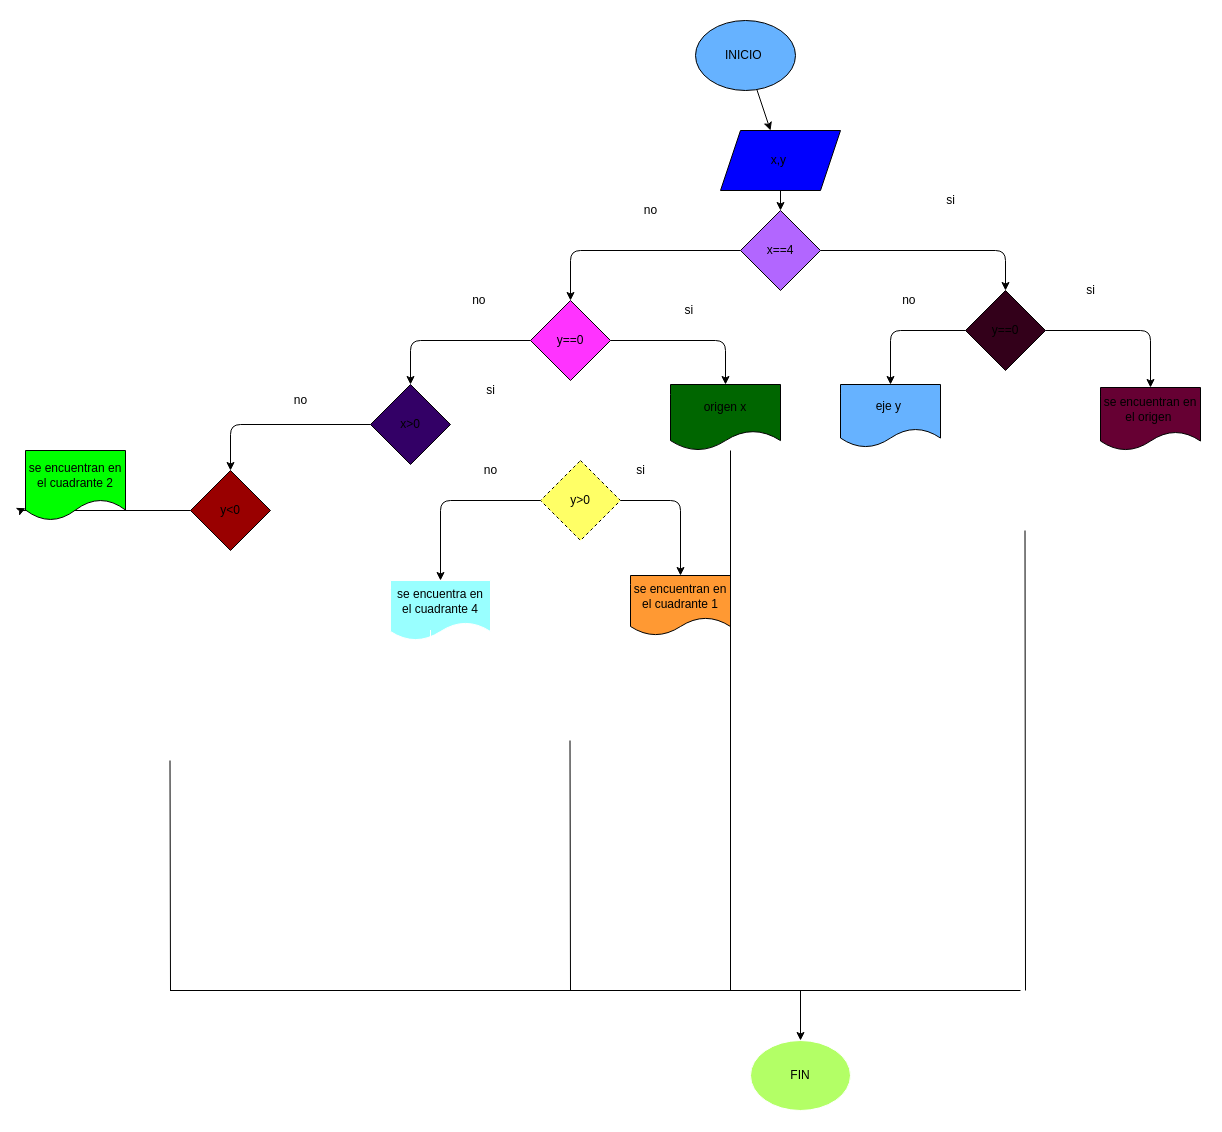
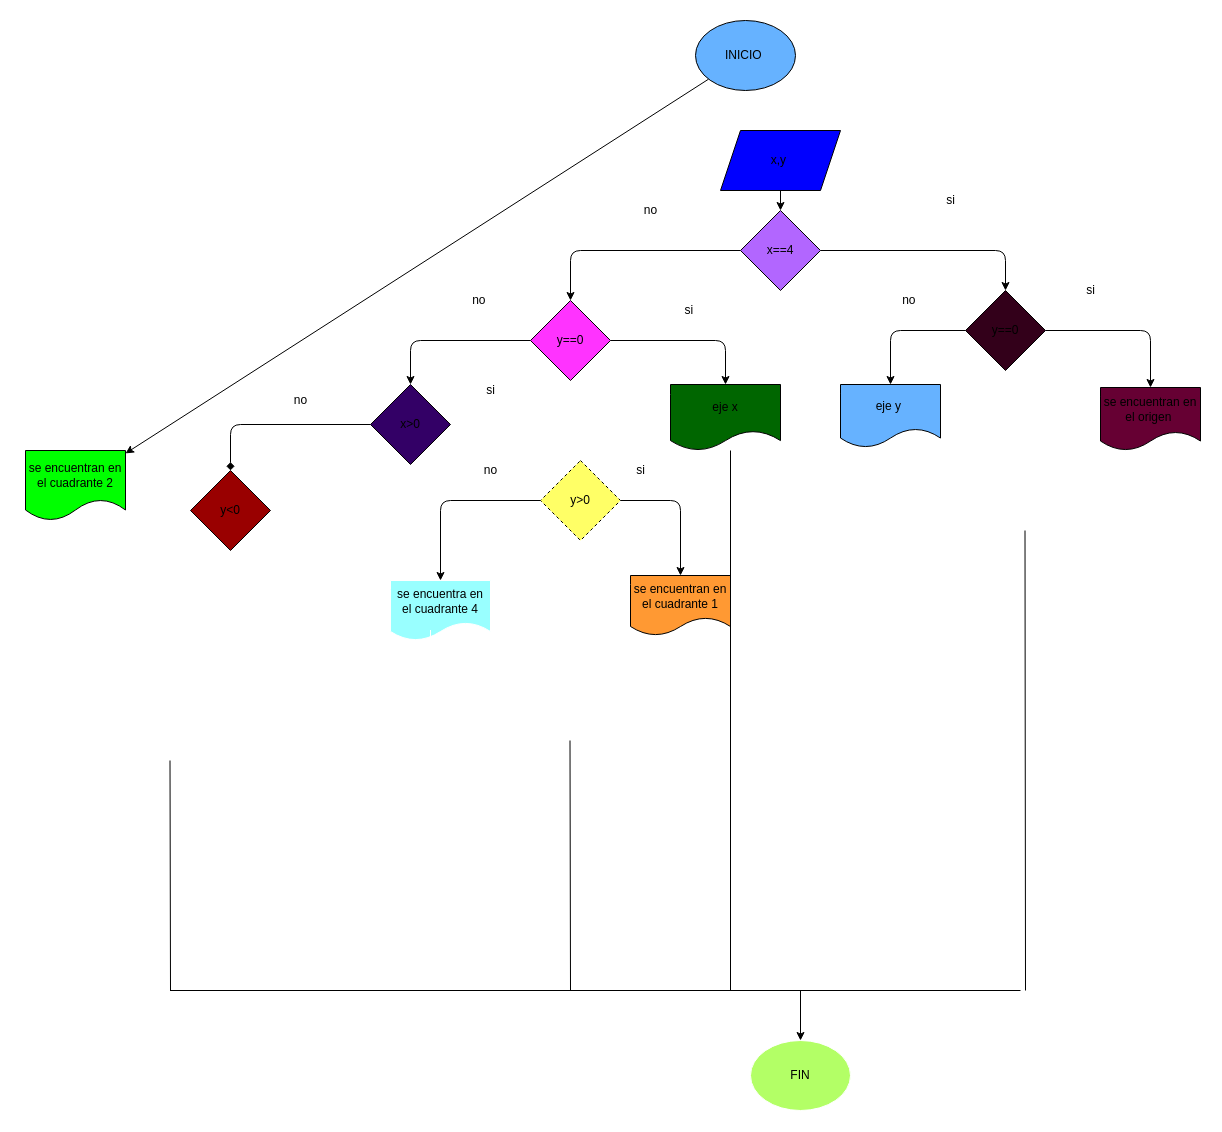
  <mxCell id="0" />
  <mxCell id="1" parent="0" />
- <mxCell id="2" value="" style="edgeStyle=none;html=1;" edge="1" parent="1" source="3" target="5"><mxGeometry relative="1" as="geometry" /></mxCell>
+ <mxCell id="2" value="" style="edgeStyle=none;html=1;" edge="1" parent="1" source="3" target="29"><mxGeometry relative="1" as="geometry" /></mxCell>
  <mxCell id="3" value="INICIO&amp;nbsp;" style="ellipse;whiteSpace=wrap;html=1;fillColor=#66B2FF;" vertex="1" parent="1"><mxGeometry x="695" y="20" width="100" height="70" as="geometry" /></mxCell>
  <mxCell id="4" value="" style="edgeStyle=none;html=1;" edge="1" parent="1" source="5" target="8"><mxGeometry relative="1" as="geometry" /></mxCell>
  <mxCell id="5" value="x,y&amp;nbsp;" style="shape=parallelogram;perimeter=parallelogramPerimeter;whiteSpace=wrap;html=1;fixedSize=1;strokeColor=#000000;fillColor=#0000FF;" vertex="1" parent="1"><mxGeometry x="720" y="130" width="120" height="60" as="geometry" /></mxCell>
  <mxCell id="6" value="" style="edgeStyle=none;html=1;" edge="1" parent="1" source="8" target="11"><mxGeometry relative="1" as="geometry"><Array as="points"><mxPoint x="570" y="250" /></Array></mxGeometry></mxCell>
  <mxCell id="7" value="" style="edgeStyle=none;html=1;" edge="1" parent="1" source="8" target="14"><mxGeometry relative="1" as="geometry"><Array as="points"><mxPoint x="1005" y="250" /></Array></mxGeometry></mxCell>
  <mxCell id="8" value="x==4" style="rhombus;whiteSpace=wrap;html=1;fillColor=#B266FF;" vertex="1" parent="1"><mxGeometry x="740" y="210" width="80" height="80" as="geometry" /></mxCell>
  <mxCell id="9" value="" style="edgeStyle=none;html=1;" edge="1" parent="1" source="11" target="15"><mxGeometry relative="1" as="geometry"><Array as="points"><mxPoint x="725" y="340" /></Array></mxGeometry></mxCell>
  <mxCell id="10" value="" style="edgeStyle=none;html=1;" edge="1" parent="1" source="11" target="17"><mxGeometry relative="1" as="geometry"><Array as="points"><mxPoint x="410" y="340" /></Array></mxGeometry></mxCell>
  <mxCell id="11" value="y==0" style="rhombus;whiteSpace=wrap;html=1;fillColor=#FF33FF;" vertex="1" parent="1"><mxGeometry x="530" y="300" width="80" height="80" as="geometry" /></mxCell>
  <mxCell id="12" value="" style="edgeStyle=none;html=1;" edge="1" parent="1" source="14" target="18"><mxGeometry relative="1" as="geometry"><Array as="points"><mxPoint x="890" y="330" /></Array></mxGeometry></mxCell>
  <mxCell id="13" value="" style="edgeStyle=none;html=1;" edge="1" parent="1" source="14" target="19"><mxGeometry relative="1" as="geometry"><Array as="points"><mxPoint x="1150" y="330" /></Array></mxGeometry></mxCell>
  <mxCell id="14" value="y==0" style="rhombus;whiteSpace=wrap;html=1;fillColor=#33001A;" vertex="1" parent="1"><mxGeometry x="965" y="290" width="80" height="80" as="geometry" /></mxCell>
- <mxCell id="15" value="origen x" style="shape=document;whiteSpace=wrap;html=1;boundedLbl=1;fillColor=#006600;" vertex="1" parent="1"><mxGeometry x="670" y="384" width="110" height="66" as="geometry" /></mxCell>
- <mxCell id="16" value="" style="edgeStyle=none;html=1;" edge="1" parent="1" source="17" target="22"><mxGeometry relative="1" as="geometry"><Array as="points"><mxPoint x="230" y="424" /></Array></mxGeometry></mxCell>
+ <mxCell id="15" value="eje x" style="shape=document;whiteSpace=wrap;html=1;boundedLbl=1;fillColor=#006600;" vertex="1" parent="1"><mxGeometry x="670" y="384" width="110" height="66" as="geometry" /></mxCell>
+ <mxCell id="16" value="" style="edgeStyle=none;html=1;endArrow=diamond;" edge="1" parent="1" source="17" target="22"><mxGeometry relative="1" as="geometry"><Array as="points"><mxPoint x="230" y="424" /></Array></mxGeometry></mxCell>
  <mxCell id="17" value="x&amp;gt;0" style="rhombus;whiteSpace=wrap;html=1;fillColor=#330066;" vertex="1" parent="1"><mxGeometry x="370" y="384" width="80" height="80" as="geometry" /></mxCell>
  <mxCell id="18" value="eje y&amp;nbsp;" style="shape=document;whiteSpace=wrap;html=1;boundedLbl=1;fillColor=#66B2FF;" vertex="1" parent="1"><mxGeometry x="840" y="384" width="100" height="63" as="geometry" /></mxCell>
  <mxCell id="19" value="se encuentran en el origen&amp;nbsp;" style="shape=document;whiteSpace=wrap;html=1;boundedLbl=1;fillColor=#660033;" vertex="1" parent="1"><mxGeometry x="1100" y="387" width="100" height="63" as="geometry" /></mxCell>
  <mxCell id="20" value="" style="shape=partialRectangle;whiteSpace=wrap;html=1;bottom=1;right=1;left=1;top=0;fillColor=none;routingCenterX=-0.5;strokeColor=#FFFFFF;" vertex="1" parent="1"><mxGeometry x="890" y="440" width="270" height="90" as="geometry" /></mxCell>
- <mxCell id="21" value="" style="edgeStyle=none;html=1;" edge="1" parent="1" source="22" target="29"><mxGeometry relative="1" as="geometry"><Array as="points"><mxPoint x="20" y="510" /></Array></mxGeometry></mxCell>
  <mxCell id="22" value="y&amp;lt;0" style="rhombus;whiteSpace=wrap;html=1;fillColor=#990000;" vertex="1" parent="1"><mxGeometry x="190" y="470" width="80" height="80" as="geometry" /></mxCell>
  <mxCell id="23" value="" style="edgeStyle=none;html=1;" edge="1" parent="1" source="25" target="26"><mxGeometry relative="1" as="geometry"><Array as="points"><mxPoint x="680" y="500" /></Array></mxGeometry></mxCell>
  <mxCell id="24" value="" style="edgeStyle=none;html=1;" edge="1" parent="1" source="25"><mxGeometry relative="1" as="geometry"><mxPoint x="440" y="580" as="targetPoint" /><Array as="points"><mxPoint x="440" y="500" /></Array></mxGeometry></mxCell>
  <mxCell id="25" value="y&amp;gt;0" style="rhombus;whiteSpace=wrap;html=1;fillColor=#FFFF66;dashed=1;" vertex="1" parent="1"><mxGeometry x="540" y="460" width="80" height="80" as="geometry" /></mxCell>
  <mxCell id="26" value="se encuentran en el cuadrante 1" style="shape=document;whiteSpace=wrap;html=1;boundedLbl=1;fillColor=#FF9933;" vertex="1" parent="1"><mxGeometry x="630" y="575" width="100" height="60" as="geometry" /></mxCell>
  <mxCell id="27" value="se encuentra en el cuadrante 4" style="shape=document;whiteSpace=wrap;html=1;boundedLbl=1;strokeColor=#FFFFFF;fillColor=#99FFFF;" vertex="1" parent="1"><mxGeometry x="390" y="580" width="100" height="60" as="geometry" /></mxCell>
  <mxCell id="28" value="" style="shape=partialRectangle;whiteSpace=wrap;html=1;bottom=1;right=1;left=1;top=0;fillColor=none;routingCenterX=-0.5;strokeColor=#FFFFFF;" vertex="1" parent="1"><mxGeometry x="430" y="630" width="270" height="110" as="geometry" /></mxCell>
  <mxCell id="29" value="se encuentran en el cuadrante 2" style="shape=document;whiteSpace=wrap;html=1;boundedLbl=1;fillColor=#00FF00;" vertex="1" parent="1"><mxGeometry x="25" y="450" width="100" height="70" as="geometry" /></mxCell>
  <mxCell id="30" value="" style="shape=partialRectangle;whiteSpace=wrap;html=1;bottom=1;right=1;left=1;top=0;fillColor=none;routingCenterX=-0.5;strokeColor=#FFFFFF;" vertex="1" parent="1"><mxGeometry x="20" y="640" width="300" height="120" as="geometry" /></mxCell>
  <mxCell id="31" value="" style="endArrow=none;html=1;" edge="1" parent="1"><mxGeometry width="50" height="50" relative="1" as="geometry"><mxPoint x="730" y="450" as="sourcePoint" /><mxPoint x="730" y="990" as="targetPoint" /></mxGeometry></mxCell>
  <mxCell id="32" value="" style="endArrow=none;html=1;" edge="1" parent="1"><mxGeometry width="50" height="50" relative="1" as="geometry"><mxPoint x="1024.5" y="530" as="sourcePoint" /><mxPoint x="1025" y="990" as="targetPoint" /></mxGeometry></mxCell>
  <mxCell id="33" value="" style="endArrow=none;html=1;" edge="1" parent="1"><mxGeometry width="50" height="50" relative="1" as="geometry"><mxPoint x="569.5" y="740" as="sourcePoint" /><mxPoint x="570" y="990" as="targetPoint" /></mxGeometry></mxCell>
  <mxCell id="34" value="" style="endArrow=none;html=1;" edge="1" parent="1"><mxGeometry width="50" height="50" relative="1" as="geometry"><mxPoint x="169.5" y="760" as="sourcePoint" /><mxPoint x="170" y="990" as="targetPoint" /></mxGeometry></mxCell>
  <mxCell id="35" value="" style="endArrow=none;html=1;" edge="1" parent="1"><mxGeometry width="50" height="50" relative="1" as="geometry"><mxPoint x="169.5" y="990" as="sourcePoint" /><mxPoint x="1020" y="990" as="targetPoint" /></mxGeometry></mxCell>
  <mxCell id="36" value="FIN" style="ellipse;whiteSpace=wrap;html=1;strokeColor=#FFFFFF;fillColor=#B3FF66;" vertex="1" parent="1"><mxGeometry x="750" y="1040" width="100" height="70" as="geometry" /></mxCell>
  <mxCell id="37" value="" style="endArrow=classic;html=1;" edge="1" parent="1"><mxGeometry width="50" height="50" relative="1" as="geometry"><mxPoint x="800" y="990" as="sourcePoint" /><mxPoint x="800" y="1040" as="targetPoint" /></mxGeometry></mxCell>
  <mxCell id="38" value="&amp;nbsp;no&amp;nbsp;" style="text;html=1;align=center;verticalAlign=middle;resizable=0;points=[];autosize=1;strokeColor=none;fillColor=none;" vertex="1" parent="1"><mxGeometry x="630" y="195" width="40" height="30" as="geometry" /></mxCell>
  <mxCell id="39" value="si" style="text;html=1;align=center;verticalAlign=middle;resizable=0;points=[];autosize=1;strokeColor=none;fillColor=none;" vertex="1" parent="1"><mxGeometry x="935" y="185" width="30" height="30" as="geometry" /></mxCell>
  <mxCell id="40" value="no&amp;nbsp;" style="text;html=1;align=center;verticalAlign=middle;resizable=0;points=[];autosize=1;strokeColor=none;fillColor=none;" vertex="1" parent="1"><mxGeometry y="285" width="40" height="30" as="geometry" x="460" /></mxCell>
  <mxCell id="41" value="si&amp;nbsp;" style="text;html=1;align=center;verticalAlign=middle;resizable=0;points=[];autosize=1;strokeColor=none;fillColor=none;" vertex="1" parent="1"><mxGeometry x="670" y="295" width="40" height="30" as="geometry" /></mxCell>
  <mxCell id="42" value="no&amp;nbsp;" style="text;html=1;align=center;verticalAlign=middle;resizable=0;points=[];autosize=1;strokeColor=none;fillColor=none;" vertex="1" parent="1"><mxGeometry x="890" y="285" width="40" height="30" as="geometry" /></mxCell>
  <mxCell id="43" value="si" style="text;html=1;align=center;verticalAlign=middle;resizable=0;points=[];autosize=1;strokeColor=none;fillColor=none;" vertex="1" parent="1"><mxGeometry x="1075" y="275" width="30" height="30" as="geometry" /></mxCell>
  <mxCell id="44" value="no" style="text;html=1;align=center;verticalAlign=middle;resizable=0;points=[];autosize=1;strokeColor=none;fillColor=none;" vertex="1" parent="1"><mxGeometry x="280" y="385" width="40" height="30" as="geometry" /></mxCell>
  <mxCell id="45" value="si" style="text;html=1;align=center;verticalAlign=middle;resizable=0;points=[];autosize=1;strokeColor=none;fillColor=none;" vertex="1" parent="1"><mxGeometry x="475" y="375" width="30" height="30" as="geometry" /></mxCell>
  <mxCell id="46" value="no" style="text;html=1;align=center;verticalAlign=middle;resizable=0;points=[];autosize=1;strokeColor=none;fillColor=none;" vertex="1" parent="1"><mxGeometry x="470" y="455" width="40" height="30" as="geometry" /></mxCell>
  <mxCell id="47" value="si" style="text;html=1;align=center;verticalAlign=middle;resizable=0;points=[];autosize=1;strokeColor=none;fillColor=none;" vertex="1" parent="1"><mxGeometry x="625" y="455" width="30" height="30" as="geometry" /></mxCell>
